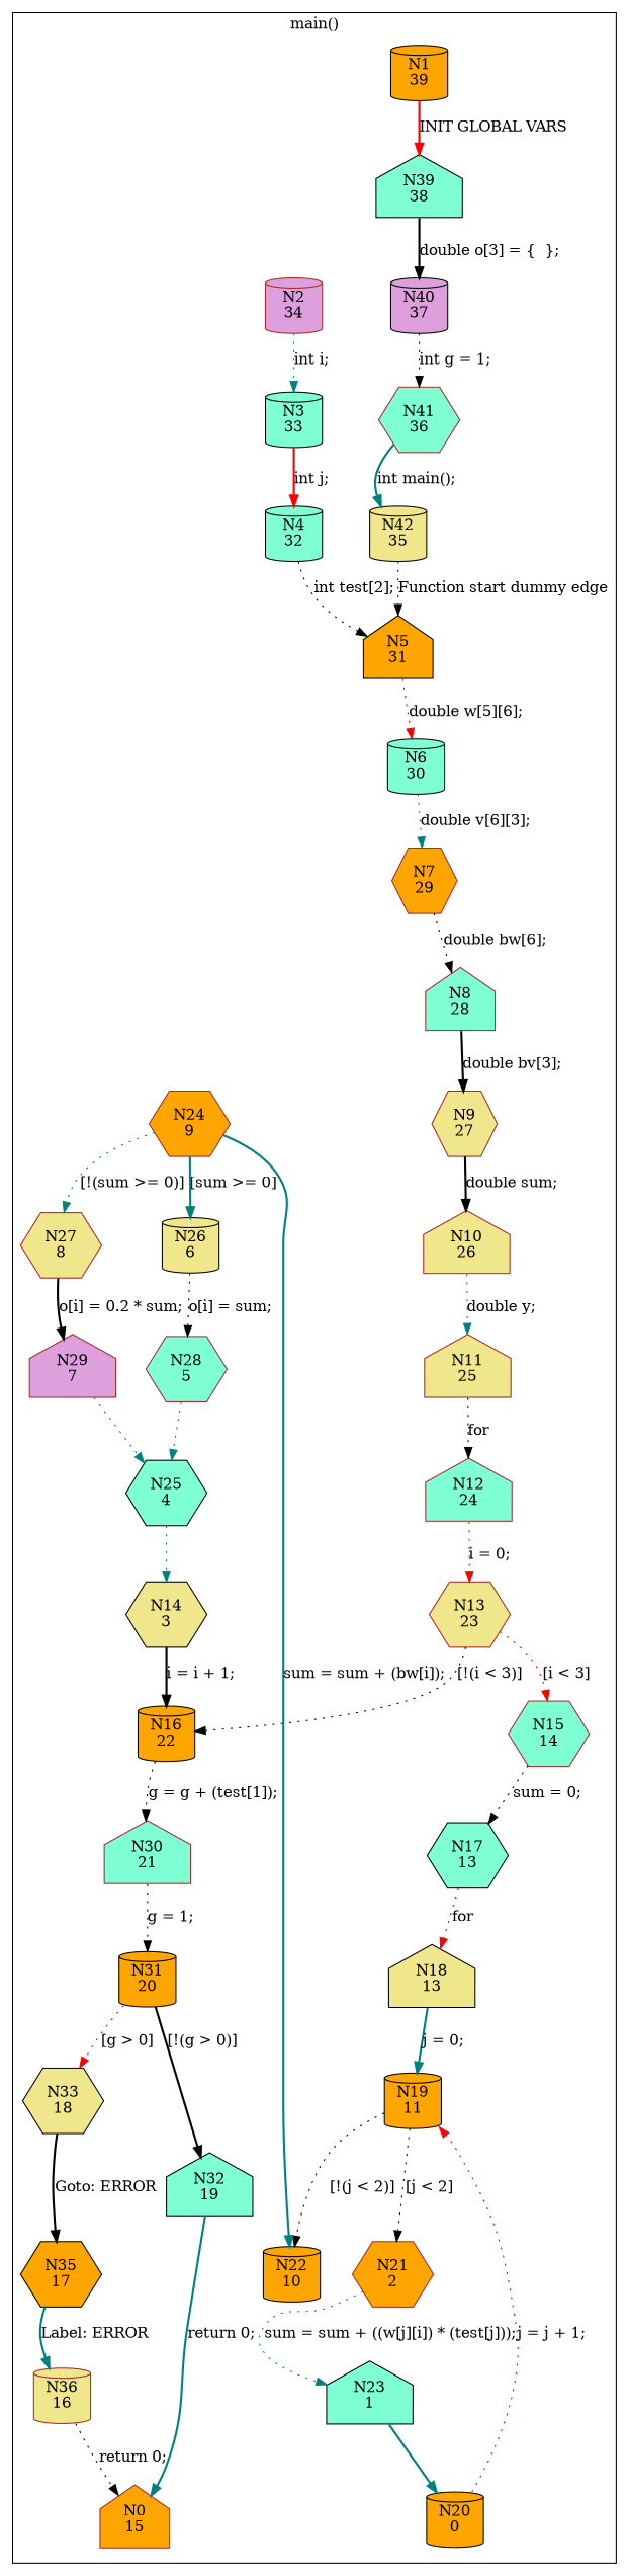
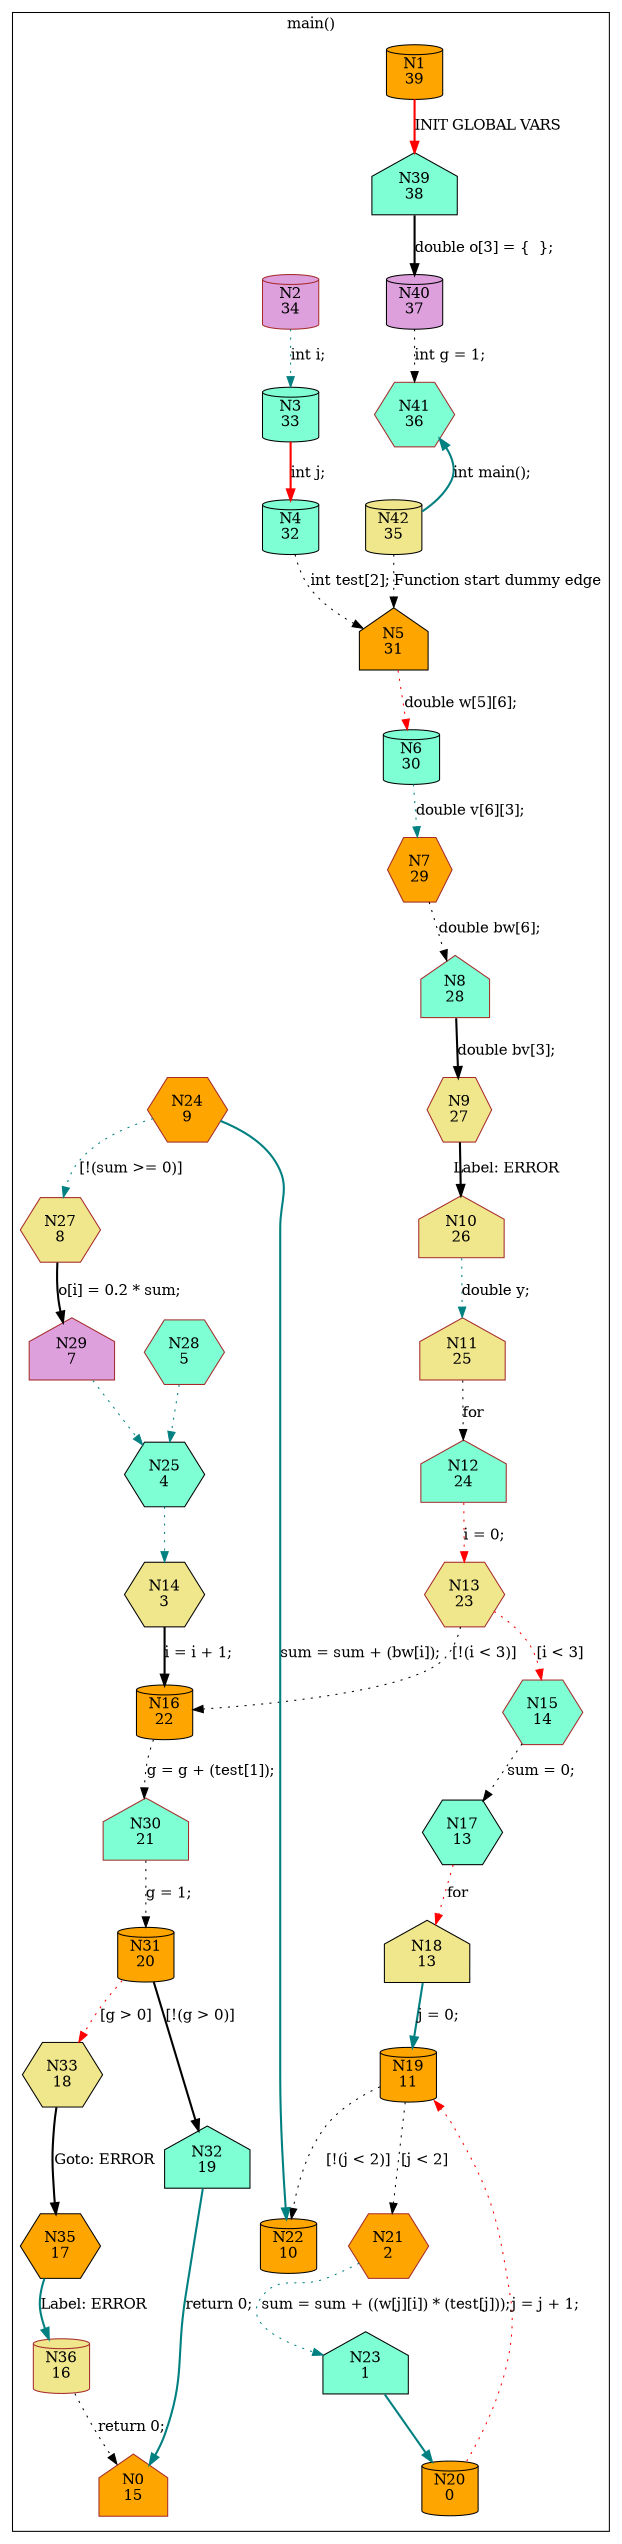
  digraph {
    node [color=black fillcolor=aquamarine shape=cylinder style=filled]
    edge [color=black style=dotted]
    n1 [fillcolor=orange label="N1\n39"]
    n2 [label="N39\n38" shape=house]
    n3 [fillcolor=plum label="N40\n37"]
    n4 [color=brown label="N41\n36" shape=hexagon]
    n5 [fillcolor=khaki label="N42\n35"]
    n6 [color=brown fillcolor=plum label="N2\n34"]
    n7 [label="N3\n33"]
    n8 [label="N4\n32"]
    n9 [fillcolor=orange label="N5\n31" shape=house]
    n10 [label="N6\n30"]
    n11 [color=brown fillcolor=orange label="N7\n29" shape=hexagon]
    n12 [color=brown label="N8\n28" shape=house]
    n13 [color=brown fillcolor=khaki label="N9\n27" shape=hexagon]
    n14 [color=brown fillcolor=khaki label="N10\n26" shape=house]
    n15 [color=brown fillcolor=khaki label="N11\n25" shape=house]
    n16 [color=brown label="N12\n24" shape=house]
    n17 [color=brown fillcolor=khaki label="N13\n23" shape=hexagon]
    n18 [fillcolor=orange label="N16\n22"]
    n19 [color=brown label="N15\n14" shape=hexagon]
    n20 [color=brown label="N30\n21" shape=house]
    n21 [fillcolor=orange label="N31\n20"]
    n22 [label="N32\n19" shape=house]
    n23 [fillcolor=khaki label="N33\n18" shape=hexagon]
    n24 [color=brown fillcolor=orange label="N0\n15" shape=house]
    n25 [fillcolor=orange label="N35\n17" shape=hexagon]
    n26 [color=brown fillcolor=khaki label="N36\n16"]
    n27 [label="N17\n13" shape=hexagon]
    n28 [fillcolor=khaki label="N18\n13" shape=house]
    n29 [fillcolor=orange label="N19\n11"]
    n30 [fillcolor=orange label="N22\n10"]
    n31 [color=brown fillcolor=orange label="N21\n2" shape=hexagon]
    n32 [color=brown fillcolor=orange label="N24\n9" shape=hexagon]
    n33 [color=brown fillcolor=khaki label="N27\n8" shape=hexagon]
-   n34 [fillcolor=khaki label="N26\n6"]
    n35 [color=brown fillcolor=plum label="N29\n7" shape=house]
    n36 [label="N25\n4" shape=hexagon]
    n37 [fillcolor=khaki label="N14\n3" shape=hexagon]
    n38 [color=brown label="N28\n5" shape=hexagon]
    n39 [label="N23\n1" shape=house]
    n40 [fillcolor=orange label="N20\n0"]
    subgraph cluster_1 {
      label="main()"
      n1
      n2
      n3
      n4
      n5
      n6
      n7
      n8
      n9
      n10
      n11
      n12
      n13
      n14
      n15
      n16
      n17
      n18
      n19
      n20
      n21
      n22
      n23
      n24
      n25
      n26
      n27
      n28
      n29
      n30
      n31
      n32
      n33
-     n34
      n35
      n36
      n37
      n38
      n39
      n40
    }
    n1 -> n2 [color=red label="INIT GLOBAL VARS" style=bold]
    n2 -> n3 [label="double o[3] = {  };" style=bold]
    n3 -> n4 [label="int g = 1;"]
-   n4 -> n5 [color=teal label="int main();" style=bold]
+   n5 -> n4 [color=teal label="int main();" style=bold]
    n5 -> n9 [label="Function start dummy edge"]
    n6 -> n7 [color=teal label="int i;"]
    n7 -> n8 [color=red label="int j;" style=bold]
    n8 -> n9 [label="int test[2];"]
    n9 -> n10 [color=red label="double w[5][6];"]
    n10 -> n11 [color=teal label="double v[6][3];"]
    n11 -> n12 [label="double bw[6];"]
    n12 -> n13 [label="double bv[3];" style=bold]
-   n13 -> n14 [label="double sum;" style=bold]
+   n13 -> n14 [label="Label: ERROR" style=bold]
    n14 -> n15 [color=teal label="double y;"]
    n15 -> n16 [label=for]
    n16 -> n17 [color=red label="i = 0;"]
    n17 -> n18 [label="[!(i < 3)]"]
    n17 -> n19 [color=red label="[i < 3]"]
    n18 -> n20 [label="g = g + (test[1]);"]
    n19 -> n27 [label="sum = 0;"]
    n20 -> n21 [label="g = 1;"]
    n21 -> n22 [label="[!(g > 0)]" style=bold]
    n21 -> n23 [color=red label="[g > 0]"]
    n22 -> n24 [color=teal label="return 0;" style=bold]
    n23 -> n25 [label="Goto: ERROR" style=bold]
    n25 -> n26 [color=teal label="Label: ERROR" style=bold]
    n26 -> n24 [label="return 0;"]
    n27 -> n28 [color=red label=for]
    n28 -> n29 [color=teal label="j = 0;" style=bold]
    n29 -> n30 [label="[!(j < 2)]"]
    n29 -> n31 [label="[j < 2]"]
    n31 -> n39 [color=teal label="sum = sum + ((w[j][i]) * (test[j]));"]
    n32 -> n30 [color=teal label="sum = sum + (bw[i]);" style=bold]
    n32 -> n33 [color=teal label="[!(sum >= 0)]"]
-   n32 -> n34 [color=teal label="[sum >= 0]" style=bold]
    n33 -> n35 [label="o[i] = 0.2 * sum;" style=bold]
-   n34 -> n38 [label="o[i] = sum;"]
    n35 -> n36 [color=teal]
    n36 -> n37 [color=teal]
    n37 -> n18 [label="i = i + 1;" style=bold]
    n38 -> n36 [color=teal]
    n39 -> n40 [color=teal style=bold]
    n40 -> n29 [color=red label="j = j + 1;"]
  }
